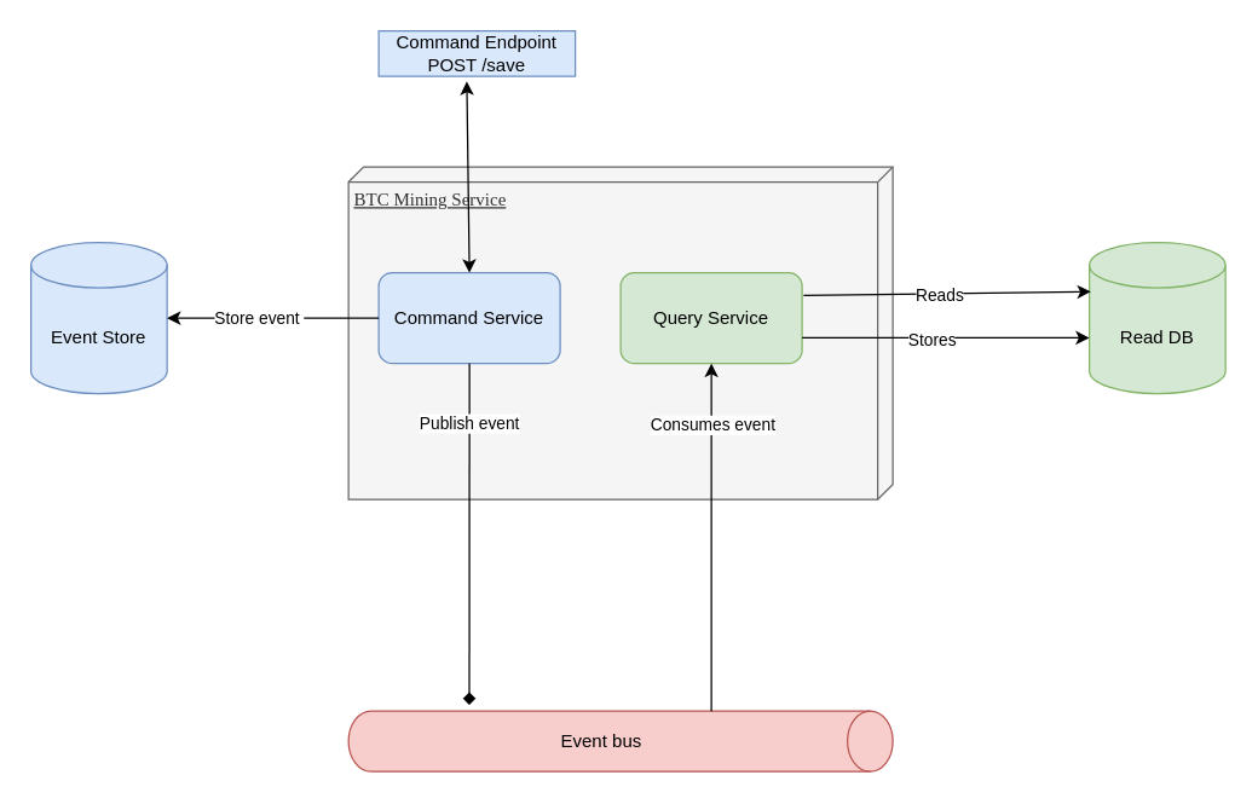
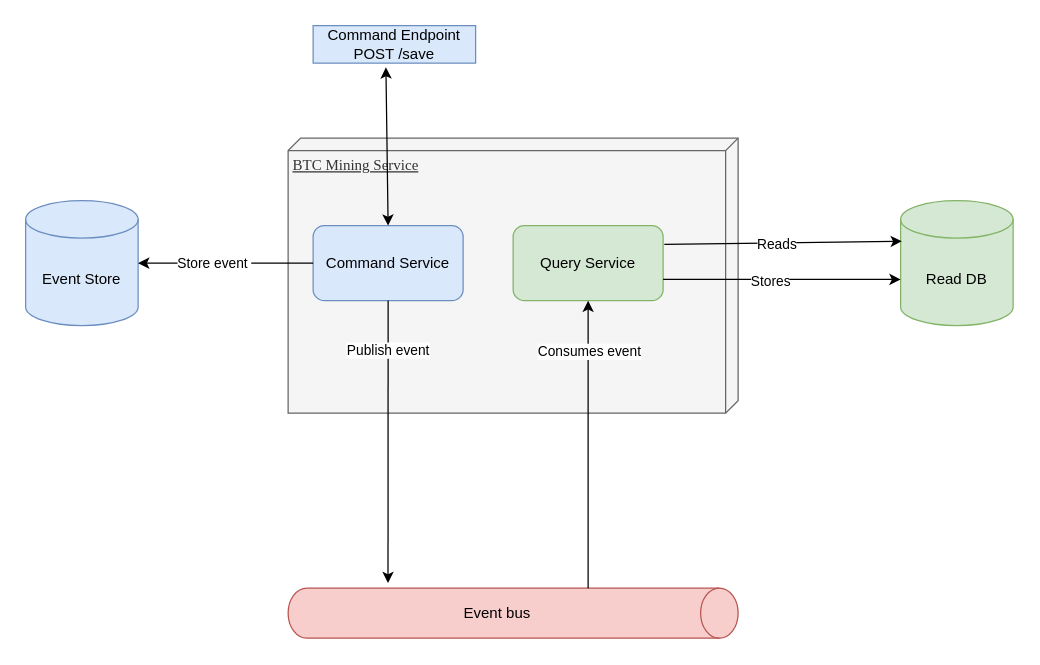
  <mxCell id="0" />
  <mxCell id="1" parent="0" />
  <mxCell id="2" value="BTC Mining Service" style="verticalAlign=top;align=left;spacingTop=8;spacingLeft=2;spacingRight=12;shape=cube;size=10;direction=south;fontStyle=4;html=1;rounded=0;shadow=0;comic=0;labelBackgroundColor=none;strokeWidth=1;fontFamily=Verdana;fontSize=12;fillColor=#f5f5f5;strokeColor=#666666;fontColor=#333333;" parent="1" vertex="1"><mxGeometry x="230" y="110" width="360" height="220" as="geometry" /></mxCell>
  <mxCell id="3" value="Command Service" style="rounded=1;whiteSpace=wrap;html=1;fillColor=#dae8fc;strokeColor=#6c8ebf;" parent="1" vertex="1"><mxGeometry x="250" y="180" width="120" height="60" as="geometry" /></mxCell>
  <mxCell id="4" value="Query Service" style="rounded=1;whiteSpace=wrap;html=1;fillColor=#d5e8d4;strokeColor=#82b366;" parent="1" vertex="1"><mxGeometry x="410" y="180" width="120" height="60" as="geometry" /></mxCell>
  <mxCell id="5" value="Event Store" style="shape=cylinder3;whiteSpace=wrap;html=1;boundedLbl=1;backgroundOutline=1;size=15;fillColor=#dae8fc;strokeColor=#6c8ebf;" parent="1" vertex="1"><mxGeometry x="20" y="160" width="90" height="100" as="geometry" /></mxCell>
  <mxCell id="6" value="" style="endArrow=classic;html=1;rounded=0;entryX=1;entryY=0.5;entryDx=0;entryDy=0;entryPerimeter=0;exitX=0;exitY=0.5;exitDx=0;exitDy=0;" parent="1" source="3" target="5" edge="1"><mxGeometry width="50" height="50" relative="1" as="geometry"><mxPoint x="390" y="210" as="sourcePoint" /><mxPoint x="440" y="160" as="targetPoint" /></mxGeometry></mxCell>
  <mxCell id="7" value="Store event&amp;nbsp;" style="edgeLabel;html=1;align=center;verticalAlign=middle;resizable=0;points=[];rotation=0;" parent="6" vertex="1" connectable="0"><mxGeometry x="0.143" y="-1" relative="1" as="geometry"><mxPoint as="offset" /></mxGeometry></mxCell>
  <mxCell id="8" value="Command Endpoint&lt;br&gt;POST /save" style="rounded=0;whiteSpace=wrap;html=1;fillColor=#dae8fc;strokeColor=#6c8ebf;" parent="1" vertex="1"><mxGeometry x="250" y="20" width="130" height="30" as="geometry" /></mxCell>
  <mxCell id="9" value="Read DB" style="shape=cylinder3;whiteSpace=wrap;html=1;boundedLbl=1;backgroundOutline=1;size=15;fillColor=#d5e8d4;strokeColor=#82b366;" parent="1" vertex="1"><mxGeometry x="720" y="160" width="90" height="100" as="geometry" /></mxCell>
  <mxCell id="10" value="" style="endArrow=classic;html=1;rounded=0;entryX=0;entryY=0;entryDx=0;entryDy=32.5;entryPerimeter=0;exitX=1;exitY=0.25;exitDx=0;exitDy=0;" parent="1" edge="1"><mxGeometry width="50" height="50" relative="1" as="geometry"><mxPoint x="531" y="195" as="sourcePoint" /><mxPoint x="721" y="192.5" as="targetPoint" /></mxGeometry></mxCell>
  <mxCell id="11" value="Reads" style="edgeLabel;html=1;align=center;verticalAlign=middle;resizable=0;points=[];" parent="10" vertex="1" connectable="0"><mxGeometry x="-0.237" relative="1" as="geometry"><mxPoint x="18" as="offset" /></mxGeometry></mxCell>
  <mxCell id="12" value="Event bus" style="shape=cylinder3;whiteSpace=wrap;html=1;boundedLbl=1;backgroundOutline=1;size=15;direction=south;fillColor=#f8cecc;strokeColor=#b85450;" parent="1" vertex="1"><mxGeometry x="230" y="470" width="360" height="40" as="geometry" /></mxCell>
- <mxCell id="13" value="Publish event" style="endArrow=diamond;html=1;rounded=0;exitX=0.5;exitY=1;exitDx=0;exitDy=0;entryX=-0.1;entryY=0.778;entryDx=0;entryDy=0;entryPerimeter=0;" parent="1" source="3" target="12" edge="1"><mxGeometry x="-0.646" width="50" height="50" relative="1" as="geometry"><mxPoint x="310" y="270" as="sourcePoint" /><mxPoint x="440" y="390" as="targetPoint" /><mxPoint as="offset" /></mxGeometry></mxCell>
+ <mxCell id="13" value="Publish event" style="endArrow=classic;html=1;rounded=0;exitX=0.5;exitY=1;exitDx=0;exitDy=0;entryX=-0.1;entryY=0.778;entryDx=0;entryDy=0;entryPerimeter=0;" parent="1" source="3" target="12" edge="1"><mxGeometry x="-0.646" width="50" height="50" relative="1" as="geometry"><mxPoint x="310" y="270" as="sourcePoint" /><mxPoint x="440" y="390" as="targetPoint" /><mxPoint as="offset" /></mxGeometry></mxCell>
  <mxCell id="14" value="" style="endArrow=classic;html=1;rounded=0;entryX=0.5;entryY=1;entryDx=0;entryDy=0;" edge="1" parent="1" target="4"><mxGeometry width="50" height="50" relative="1" as="geometry"><mxPoint x="470" y="470" as="sourcePoint" /><mxPoint x="440" y="240" as="targetPoint" /></mxGeometry></mxCell>
  <mxCell id="15" value="Consumes event" style="edgeLabel;html=1;align=center;verticalAlign=middle;resizable=0;points=[];" vertex="1" connectable="0" parent="14"><mxGeometry x="0.262" y="1" relative="1" as="geometry"><mxPoint x="1" y="-45" as="offset" /></mxGeometry></mxCell>
  <mxCell id="16" value="" style="endArrow=classic;startArrow=classic;html=1;rounded=0;entryX=0.448;entryY=1.113;entryDx=0;entryDy=0;entryPerimeter=0;" edge="1" parent="1" target="8"><mxGeometry width="50" height="50" relative="1" as="geometry"><mxPoint x="310" y="180" as="sourcePoint" /><mxPoint x="360" y="130" as="targetPoint" /></mxGeometry></mxCell>
  <mxCell id="17" value="" style="endArrow=classic;html=1;rounded=0;" edge="1" parent="1"><mxGeometry width="50" height="50" relative="1" as="geometry"><mxPoint x="530" y="223" as="sourcePoint" /><mxPoint x="720" y="223" as="targetPoint" /></mxGeometry></mxCell>
  <mxCell id="18" value="Stores" style="edgeLabel;html=1;align=center;verticalAlign=middle;resizable=0;points=[];" vertex="1" connectable="0" parent="17"><mxGeometry x="-0.284" y="-1" relative="1" as="geometry"><mxPoint x="17" as="offset" /></mxGeometry></mxCell>
